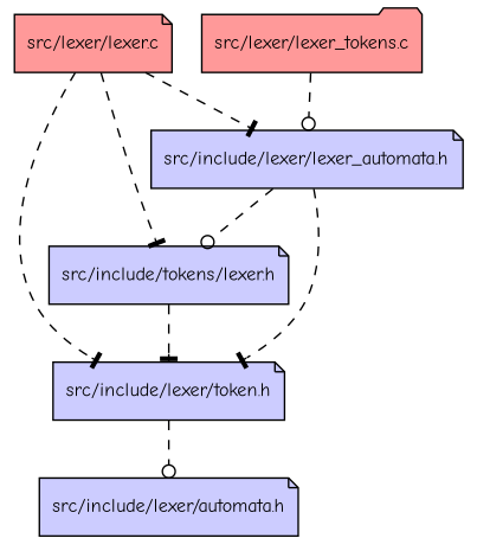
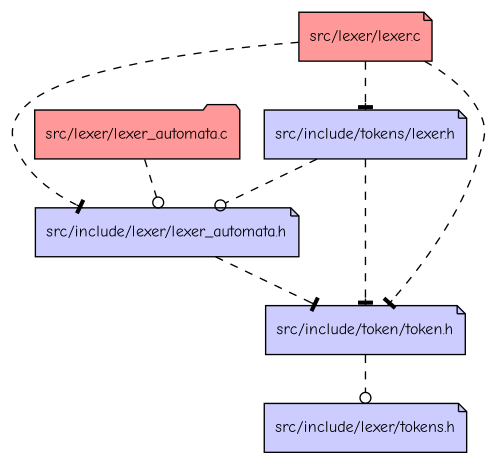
  digraph {
    fontname="Comic Neue"
    splines=true
    node [fillcolor="#ccccff" fontname="Comic Neue" fontsize=12 shape=note style=filled]
    edge [arrowhead=tee fontname="Comic Neue" style=dashed]
    n1 [label="src/include/tokens/lexer.h"]
    n2 [label="src/include/lexer/lexer_automata.h"]
-   n3 [label="src/include/lexer/token.h"]
-   n4 [label="src/include/lexer/automata.h"]
+   n3 [label="src/include/token/token.h"]
+   n4 [label="src/include/lexer/tokens.h"]
    n5 [fillcolor="#ff9999" label="src/lexer/lexer.c"]
-   n6 [fillcolor="#ff9999" label="src/lexer/lexer_tokens.c" shape=folder]
-   n2 -> n1 [arrowhead=odot]
+   n6 [fillcolor="#ff9999" label="src/lexer/lexer_automata.c" shape=folder]
+   n1 -> n2 [arrowhead=odot]
    n1 -> n3
    n2 -> n3
    n3 -> n4 [arrowhead=odot]
    n5 -> n1
    n5 -> n2
    n5 -> n3
    n6 -> n2 [arrowhead=odot]
  }
